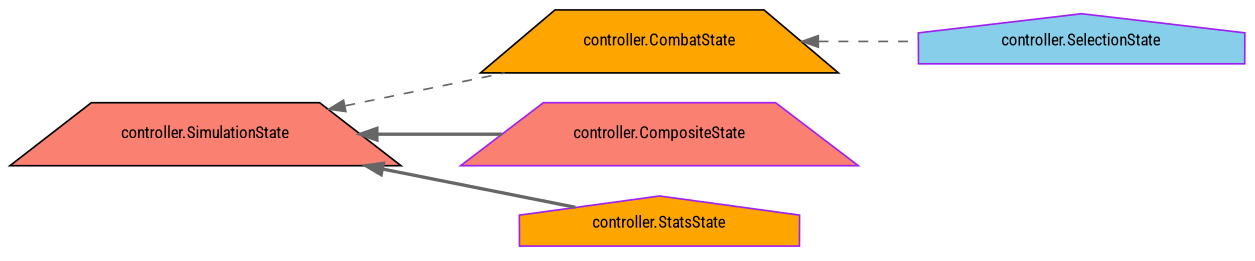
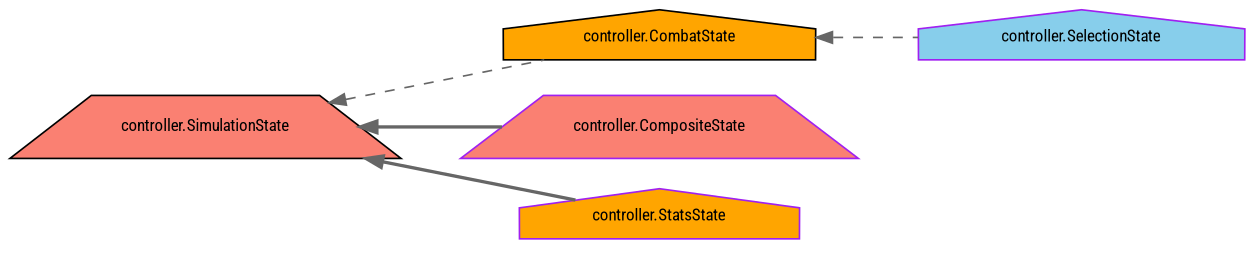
  digraph {
    fontname="Roboto Condensed"
    rankdir=LR
    node [color=purple fillcolor=salmon fontname="Roboto Condensed" fontsize=10 shape=house style=filled]
    edge [color=gray40 dir=back fontname="Roboto Condensed" fontsize=10 labelfontname=Helvetica labelfontsize=10 style=dashed]
    n1 [color=black height=0.2 label="controller.SimulationState" shape=trapezium width=0.4]
-   n2 [color=black fillcolor=orange height=0.2 label="controller.CombatState" shape=trapezium width=0.4]
+   n2 [color=black fillcolor=orange height=0.2 label="controller.CombatState" width=0.4]
    n3 [height=0.2 label="controller.CompositeState" shape=trapezium width=0.4]
    n4 [fillcolor=orange height=0.2 label="controller.StatsState" width=0.4]
    n5 [fillcolor=skyblue height=0.2 label="controller.SelectionState" width=0.4]
    n1 -> n2
    n1 -> n3 [style=bold]
    n1 -> n4 [style=bold]
    n2 -> n5
  }
